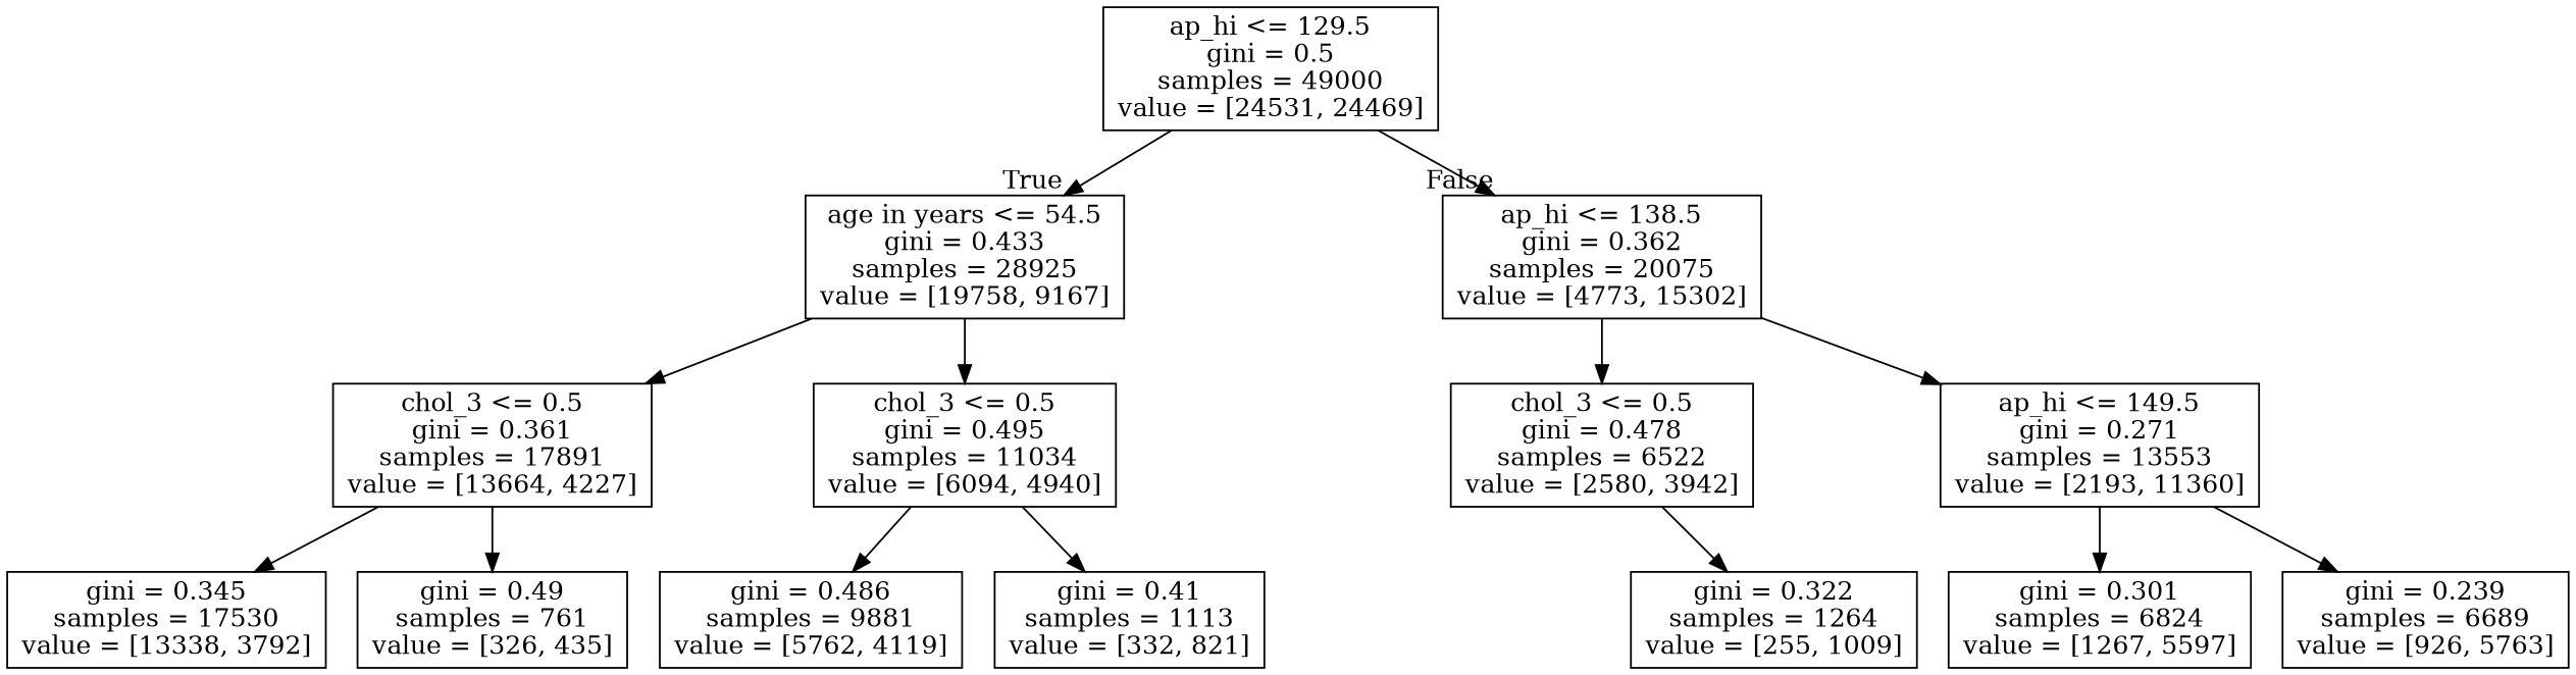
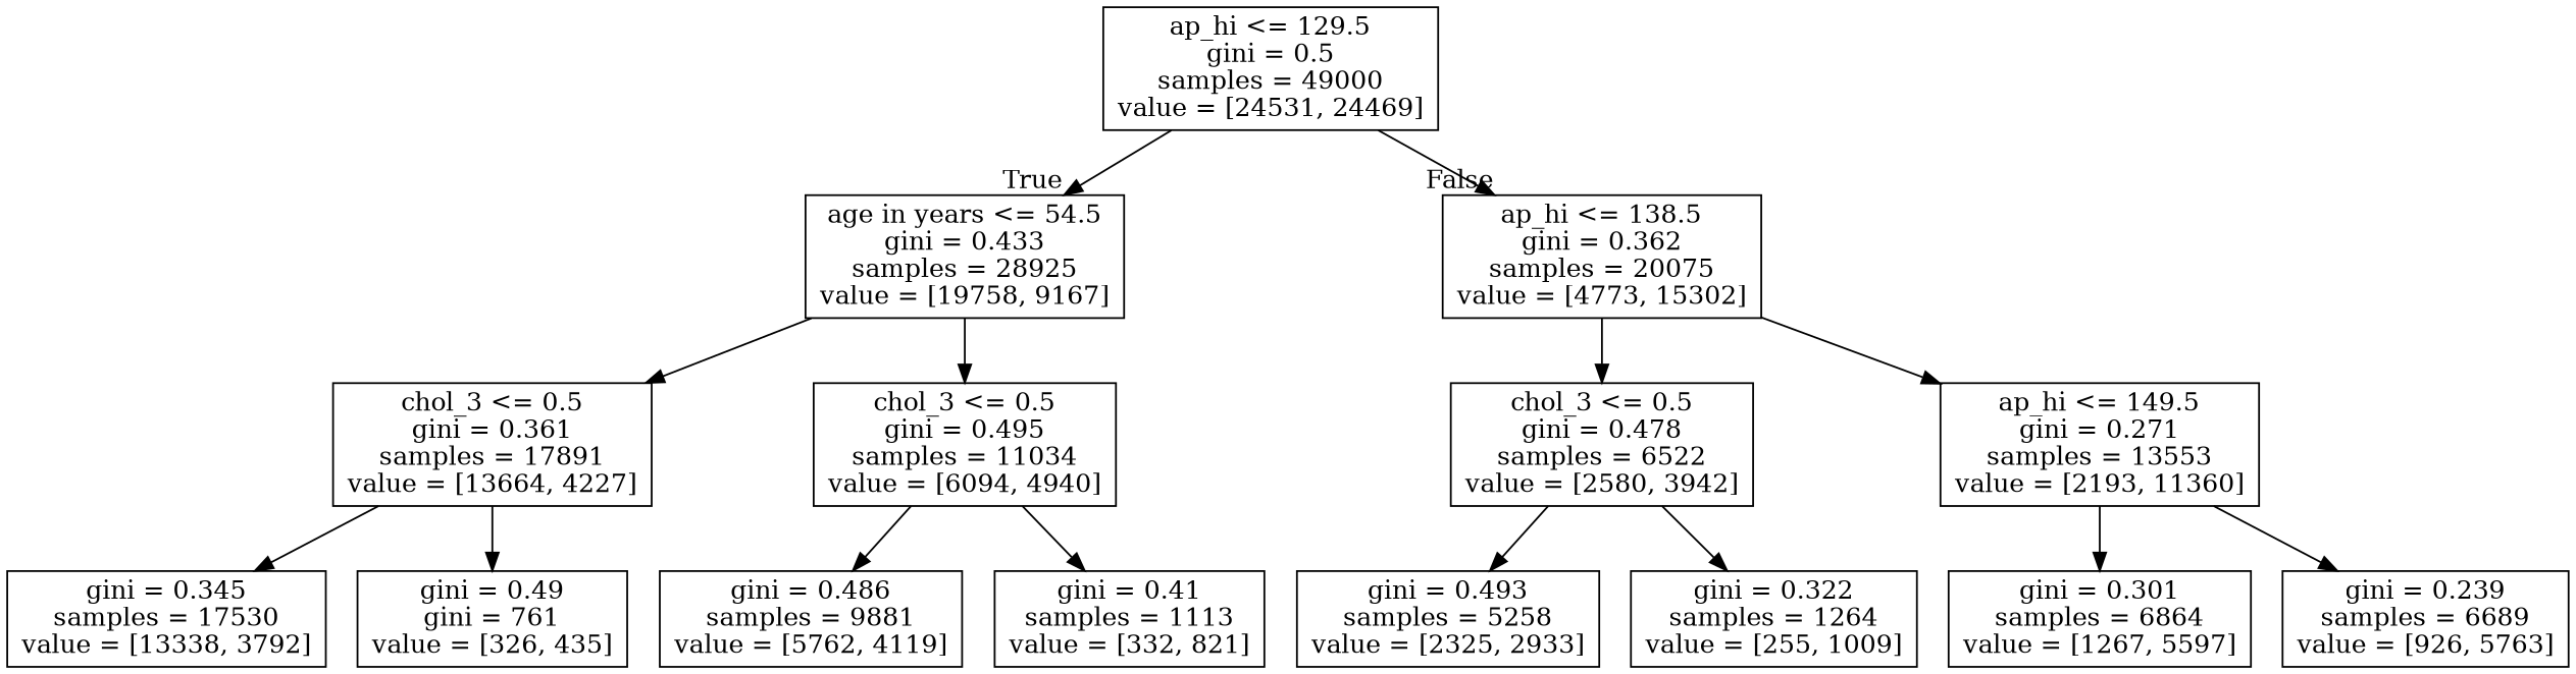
  digraph {
    node [shape=box]
    n1 [label="ap_hi <= 129.5\ngini = 0.5\nsamples = 49000\nvalue = [24531, 24469]"]
    n2 [label="age in years <= 54.5\ngini = 0.433\nsamples = 28925\nvalue = [19758, 9167]"]
    n3 [label="ap_hi <= 138.5\ngini = 0.362\nsamples = 20075\nvalue = [4773, 15302]"]
    n4 [label="chol_3 <= 0.5\ngini = 0.361\nsamples = 17891\nvalue = [13664, 4227]"]
    n5 [label="chol_3 <= 0.5\ngini = 0.495\nsamples = 11034\nvalue = [6094, 4940]"]
    n6 [label="chol_3 <= 0.5\ngini = 0.478\nsamples = 6522\nvalue = [2580, 3942]"]
    n7 [label="ap_hi <= 149.5\ngini = 0.271\nsamples = 13553\nvalue = [2193, 11360]"]
    n8 [label="gini = 0.345\nsamples = 17530\nvalue = [13338, 3792]"]
-   n9 [label="gini = 0.49\nsamples = 761\nvalue = [326, 435]"]
+   n9 [label="gini = 0.49\ngini = 761\nvalue = [326, 435]"]
    n10 [label="gini = 0.486\nsamples = 9881\nvalue = [5762, 4119]"]
    n11 [label="gini = 0.41\nsamples = 1113\nvalue = [332, 821]"]
+   n12 [label="gini = 0.493\nsamples = 5258\nvalue = [2325, 2933]"]
    n13 [label="gini = 0.322\nsamples = 1264\nvalue = [255, 1009]"]
-   n14 [label="gini = 0.301\nsamples = 6824\nvalue = [1267, 5597]"]
+   n14 [label="gini = 0.301\nsamples = 6864\nvalue = [1267, 5597]"]
    n15 [label="gini = 0.239\nsamples = 6689\nvalue = [926, 5763]"]
    n1 -> n2 [headlabel=True labelangle=45 labeldistance=2.5]
    n1 -> n3 [headlabel=False labelangle=-45 labeldistance=2.5]
    n2 -> n4
    n2 -> n5
    n3 -> n6
    n3 -> n7
    n4 -> n8
    n4 -> n9
    n5 -> n10
    n5 -> n11
+   n6 -> n12
    n6 -> n13
    n7 -> n14
    n7 -> n15
  }
